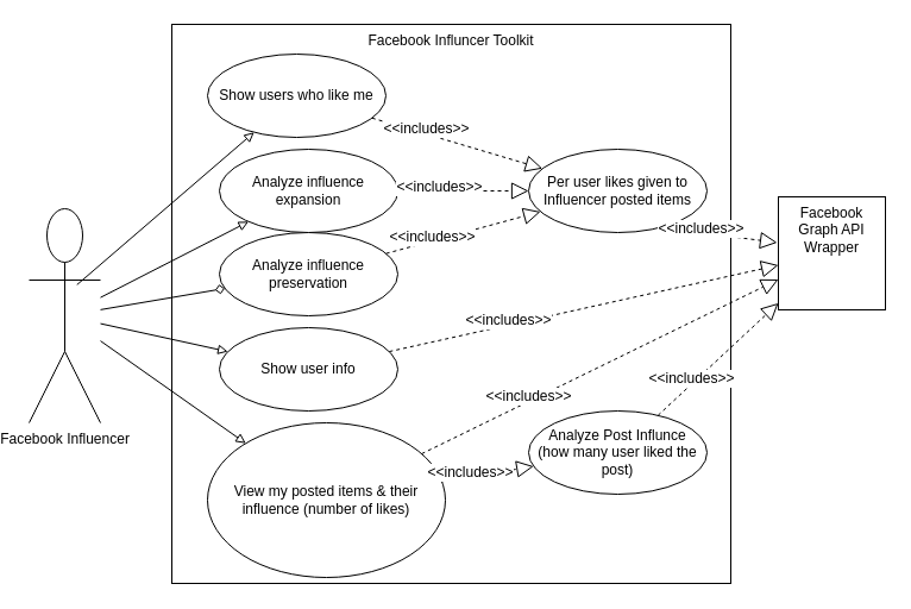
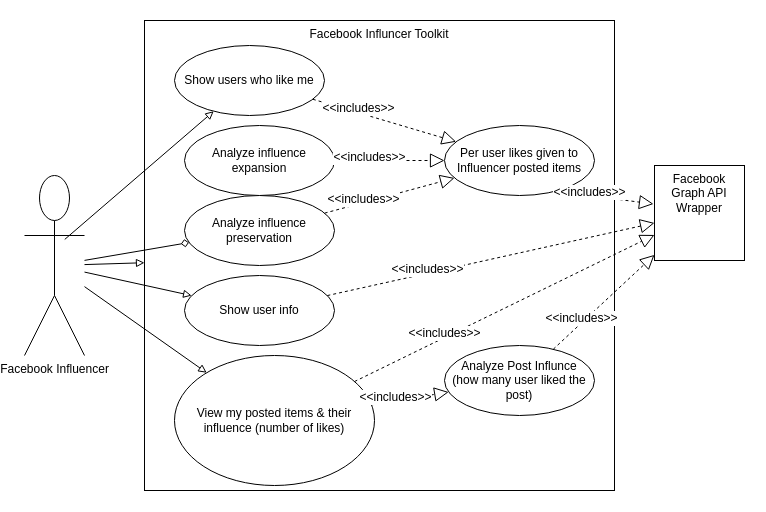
  <mxCell id="0" />
  <mxCell id="1" parent="0" />
  <mxCell id="2" value="Facebook Influencer" style="shape=umlActor;verticalLabelPosition=bottom;labelBackgroundColor=#ffffff;verticalAlign=top;html=1;outlineConnect=0;" vertex="1" parent="1"><mxGeometry x="20" y="175" width="60" height="180" as="geometry" /></mxCell>
  <mxCell id="3" value="Facebook Influncer Toolkit" style="whiteSpace=wrap;html=1;aspect=fixed;verticalAlign=top;" vertex="1" parent="1"><mxGeometry x="140" y="20" width="470" height="470" as="geometry" /></mxCell>
  <mxCell id="4" value="Show users who like me" style="ellipse;whiteSpace=wrap;html=1;" vertex="1" parent="1"><mxGeometry x="170" y="45" width="150" height="70" as="geometry" /></mxCell>
  <mxCell id="5" value="Analyze Post Influnce&lt;br&gt;(how many user liked the post)" style="ellipse;whiteSpace=wrap;html=1;" vertex="1" parent="1"><mxGeometry x="440" y="345" width="150" height="70" as="geometry" /></mxCell>
  <mxCell id="6" value="Analyze influence expansion" style="ellipse;whiteSpace=wrap;html=1;" vertex="1" parent="1"><mxGeometry x="180" y="125" width="150" height="70" as="geometry" /></mxCell>
  <mxCell id="7" value="Analyze influence&lt;br&gt;preservation" style="ellipse;whiteSpace=wrap;html=1;" vertex="1" parent="1"><mxGeometry x="180" y="195" width="150" height="70" as="geometry" /></mxCell>
  <mxCell id="8" value="Per user likes given to Influencer posted items" style="ellipse;whiteSpace=wrap;html=1;" vertex="1" parent="1"><mxGeometry x="440" y="125" width="150" height="70" as="geometry" /></mxCell>
  <mxCell id="9" value="Facebook Graph API Wrapper" style="whiteSpace=wrap;html=1;aspect=fixed;verticalAlign=top;" vertex="1" parent="1"><mxGeometry x="650" y="165" width="90" height="95" as="geometry" /></mxCell>
  <mxCell id="10" value="View my posted items &amp;amp; their influence (number of likes)" style="ellipse;whiteSpace=wrap;html=1;" vertex="1" parent="1"><mxGeometry x="170" y="355" width="200" height="130" as="geometry" /></mxCell>
  <mxCell id="11" value="" style="endArrow=block;dashed=1;endFill=0;endSize=12;html=1;" edge="1" parent="1" source="5" target="9"><mxGeometry width="160" relative="1" as="geometry"><mxPoint x="480" y="387" as="sourcePoint" /><mxPoint x="650" y="294.97" as="targetPoint" /></mxGeometry></mxCell>
  <mxCell id="12" value="&amp;lt;&amp;lt;includes&amp;gt;&amp;gt;" style="text;html=1;resizable=0;points=[];align=center;verticalAlign=middle;labelBackgroundColor=#ffffff;" vertex="1" connectable="0" parent="11"><mxGeometry x="-0.386" y="4" relative="1" as="geometry"><mxPoint as="offset" /></mxGeometry></mxCell>
  <mxCell id="13" value="" style="endArrow=block;dashed=1;endFill=0;endSize=12;html=1;entryX=-0.011;entryY=0.405;entryDx=0;entryDy=0;entryPerimeter=0;exitX=0.77;exitY=0.947;exitDx=0;exitDy=0;exitPerimeter=0;" edge="1" parent="1" source="8" target="9"><mxGeometry width="160" relative="1" as="geometry"><mxPoint x="440" y="317" as="sourcePoint" /><mxPoint x="610" y="224.97" as="targetPoint" /></mxGeometry></mxCell>
  <mxCell id="14" value="&amp;lt;&amp;lt;includes&amp;gt;&amp;gt;" style="text;html=1;resizable=0;points=[];align=center;verticalAlign=middle;labelBackgroundColor=#ffffff;" vertex="1" connectable="0" parent="13"><mxGeometry x="-0.386" y="4" relative="1" as="geometry"><mxPoint as="offset" /></mxGeometry></mxCell>
  <mxCell id="15" value="" style="endArrow=block;dashed=1;endFill=0;endSize=12;html=1;" edge="1" parent="1" source="10" target="9"><mxGeometry width="160" relative="1" as="geometry"><mxPoint x="557.198" y="354.868" as="sourcePoint" /><mxPoint x="660" y="304.97" as="targetPoint" /></mxGeometry></mxCell>
  <mxCell id="16" value="&amp;lt;&amp;lt;includes&amp;gt;&amp;gt;" style="text;html=1;resizable=0;points=[];align=center;verticalAlign=middle;labelBackgroundColor=#ffffff;" vertex="1" connectable="0" parent="15"><mxGeometry x="-0.386" y="4" relative="1" as="geometry"><mxPoint as="offset" /></mxGeometry></mxCell>
  <mxCell id="17" value="" style="endArrow=block;dashed=1;endFill=0;endSize=12;html=1;" edge="1" parent="1" source="7" target="8"><mxGeometry width="160" relative="1" as="geometry"><mxPoint x="330.466" y="372.922" as="sourcePoint" /><mxPoint x="660" y="286.222" as="targetPoint" /></mxGeometry></mxCell>
  <mxCell id="18" value="&amp;lt;&amp;lt;includes&amp;gt;&amp;gt;" style="text;html=1;resizable=0;points=[];align=center;verticalAlign=middle;labelBackgroundColor=#ffffff;" vertex="1" connectable="0" parent="17"><mxGeometry x="-0.386" y="4" relative="1" as="geometry"><mxPoint as="offset" /></mxGeometry></mxCell>
  <mxCell id="19" value="" style="endArrow=block;dashed=1;endFill=0;endSize=12;html=1;" edge="1" parent="1" source="6" target="8"><mxGeometry width="160" relative="1" as="geometry"><mxPoint x="299.772" y="168.099" as="sourcePoint" /><mxPoint x="448.435" y="105.008" as="targetPoint" /></mxGeometry></mxCell>
  <mxCell id="20" value="&amp;lt;&amp;lt;includes&amp;gt;&amp;gt;" style="text;html=1;resizable=0;points=[];align=center;verticalAlign=middle;labelBackgroundColor=#ffffff;" vertex="1" connectable="0" parent="19"><mxGeometry x="-0.386" y="4" relative="1" as="geometry"><mxPoint as="offset" /></mxGeometry></mxCell>
  <mxCell id="21" value="" style="endArrow=block;dashed=1;endFill=0;endSize=12;html=1;" edge="1" parent="1" source="4" target="8"><mxGeometry width="160" relative="1" as="geometry"><mxPoint x="370.001" y="83.808" as="sourcePoint" /><mxPoint x="481.999" y="75.192" as="targetPoint" /></mxGeometry></mxCell>
  <mxCell id="22" value="&amp;lt;&amp;lt;includes&amp;gt;&amp;gt;" style="text;html=1;resizable=0;points=[];align=center;verticalAlign=middle;labelBackgroundColor=#ffffff;" vertex="1" connectable="0" parent="21"><mxGeometry x="-0.386" y="4" relative="1" as="geometry"><mxPoint as="offset" /></mxGeometry></mxCell>
  <mxCell id="23" value="" style="endArrow=block;endFill=0;endSize=6;html=1;exitX=0.671;exitY=0.355;exitDx=0;exitDy=0;exitPerimeter=0;" edge="1" parent="1" source="2" target="4"><mxGeometry width="100" relative="1" as="geometry"><mxPoint x="0" y="515" as="sourcePoint" /><mxPoint x="100" y="515" as="targetPoint" /></mxGeometry></mxCell>
- <mxCell id="24" value="" style="endArrow=block;endFill=0;endSize=6;html=1;" edge="1" parent="1" source="2" target="6"><mxGeometry width="100" relative="1" as="geometry"><mxPoint x="80.26" y="258.9" as="sourcePoint" /><mxPoint x="235.931" y="139.876" as="targetPoint" /></mxGeometry></mxCell>
+ <mxCell id="24" value="" style="endArrow=block;endFill=0;endSize=6;html=1;" edge="1" parent="1" source="2" target="3"><mxGeometry width="100" relative="1" as="geometry"><mxPoint x="80.26" y="258.9" as="sourcePoint" /><mxPoint x="235.931" y="139.876" as="targetPoint" /></mxGeometry></mxCell>
  <mxCell id="25" value="" style="endArrow=diamond;endFill=0;endSize=6;html=1;" edge="1" parent="1" source="2" target="7"><mxGeometry width="100" relative="1" as="geometry"><mxPoint x="70.26" y="248.9" as="sourcePoint" /><mxPoint x="225.931" y="129.876" as="targetPoint" /></mxGeometry></mxCell>
  <mxCell id="26" value="" style="endArrow=block;endFill=0;endSize=6;html=1;" edge="1" parent="1" source="2" target="10"><mxGeometry width="100" relative="1" as="geometry"><mxPoint x="90" y="274.209" as="sourcePoint" /><mxPoint x="190.076" y="271.572" as="targetPoint" /></mxGeometry></mxCell>
  <mxCell id="27" value="" style="endArrow=block;dashed=1;endFill=0;endSize=12;html=1;" edge="1" parent="1" source="10" target="5"><mxGeometry width="160" relative="1" as="geometry"><mxPoint x="372.376" y="347.273" as="sourcePoint" /><mxPoint x="660" y="255.447" as="targetPoint" /></mxGeometry></mxCell>
  <mxCell id="28" value="&amp;lt;&amp;lt;includes&amp;gt;&amp;gt;" style="text;html=1;resizable=0;points=[];align=center;verticalAlign=middle;labelBackgroundColor=#ffffff;" vertex="1" connectable="0" parent="27"><mxGeometry x="-0.386" y="4" relative="1" as="geometry"><mxPoint as="offset" /></mxGeometry></mxCell>
  <mxCell id="29" value="Show user info" style="ellipse;whiteSpace=wrap;html=1;" vertex="1" parent="1"><mxGeometry x="180" y="275" width="150" height="70" as="geometry" /></mxCell>
  <mxCell id="30" value="" style="endArrow=block;endFill=0;endSize=6;html=1;" edge="1" parent="1" source="2" target="29"><mxGeometry width="100" relative="1" as="geometry"><mxPoint x="40" y="265" as="sourcePoint" /><mxPoint x="212.192" y="382.226" as="targetPoint" /></mxGeometry></mxCell>
  <mxCell id="31" value="" style="endArrow=block;dashed=1;endFill=0;endSize=12;html=1;" edge="1" parent="1" source="29" target="9"><mxGeometry width="160" relative="1" as="geometry"><mxPoint x="362.842" y="393.593" as="sourcePoint" /><mxPoint x="660" y="262.834" as="targetPoint" /></mxGeometry></mxCell>
  <mxCell id="32" value="&amp;lt;&amp;lt;includes&amp;gt;&amp;gt;" style="text;html=1;resizable=0;points=[];align=center;verticalAlign=middle;labelBackgroundColor=#ffffff;" vertex="1" connectable="0" parent="31"><mxGeometry x="-0.386" y="4" relative="1" as="geometry"><mxPoint as="offset" /></mxGeometry></mxCell>
